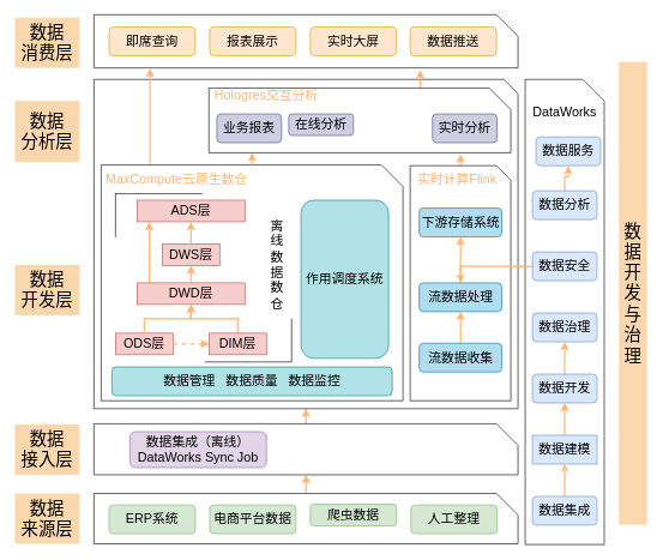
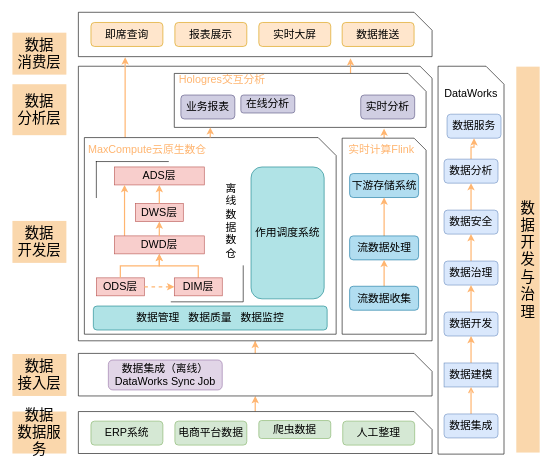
  <mxCell id="0" />
  <mxCell id="1" parent="0" />
  <mxCell id="2" value="" style="edgeStyle=orthogonalEdgeStyle;rounded=0;orthogonalLoop=1;jettySize=auto;html=1;fillColor=#f0a30a;strokeColor=#FFB570;strokeWidth=2;" parent="1" source="3" target="12" edge="1"><mxGeometry relative="1" as="geometry" /></mxCell>
  <mxCell id="3" value="" style="shape=card;whiteSpace=wrap;html=1;direction=south;" parent="1" vertex="1"><mxGeometry x="130" y="686" width="590" height="70" as="geometry" /></mxCell>
  <mxCell id="4" value="&lt;font style=&quot;font-size: 18px;&quot;&gt;ERP系统&lt;/font&gt;" style="rounded=1;whiteSpace=wrap;html=1;movable=1;resizable=1;rotatable=1;deletable=1;editable=1;locked=0;connectable=1;fillColor=#d5e8d4;strokeColor=#82b366;" parent="1" vertex="1"><mxGeometry x="151" y="702" width="120" height="40" as="geometry" /></mxCell>
  <mxCell id="5" value="&lt;font style=&quot;font-size: 18px;&quot;&gt;爬虫数据&lt;/font&gt;" style="rounded=1;whiteSpace=wrap;html=1;movable=1;resizable=1;rotatable=1;deletable=1;editable=1;locked=0;connectable=1;fillColor=#d5e8d4;strokeColor=#82b366;" parent="1" vertex="1"><mxGeometry x="431" y="701" width="120" height="30" as="geometry" /></mxCell>
  <mxCell id="6" value="&lt;span style=&quot;font-size: 18px;&quot;&gt;电商平台数据&lt;/span&gt;" style="rounded=1;whiteSpace=wrap;html=1;movable=1;resizable=1;rotatable=1;deletable=1;editable=1;locked=0;connectable=1;fillColor=#d5e8d4;strokeColor=#82b366;" parent="1" vertex="1"><mxGeometry x="291" y="702" width="120" height="40" as="geometry" /></mxCell>
  <mxCell id="7" value="&lt;font style=&quot;font-size: 18px;&quot;&gt;人工整理&lt;/font&gt;" style="rounded=1;whiteSpace=wrap;html=1;movable=1;resizable=1;rotatable=1;deletable=1;editable=1;locked=0;connectable=1;fillColor=#d5e8d4;strokeColor=#82b366;" parent="1" vertex="1"><mxGeometry x="571" y="702" width="120" height="40" as="geometry" /></mxCell>
  <mxCell id="8" value="" style="shape=card;whiteSpace=wrap;html=1;direction=south;" parent="1" vertex="1"><mxGeometry x="730" y="110" width="110" height="647" as="geometry" /></mxCell>
- <mxCell id="9" value="&lt;font style=&quot;font-size: 24px;&quot;&gt;数据开发与治理&lt;/font&gt;" style="text;html=1;strokeColor=#FFFFFF;fillColor=#fad7ac;align=center;verticalAlign=middle;whiteSpace=wrap;rounded=0;" parent="1" vertex="1"><mxGeometry x="860" y="85" width="40" height="645" as="geometry" /></mxCell>
+ <mxCell id="9" value="&lt;font style=&quot;font-size: 24px;&quot;&gt;数据开发与治理&lt;/font&gt;" style="text;html=1;strokeColor=#FFFFFF;fillColor=#fad7ac;align=center;verticalAlign=middle;whiteSpace=wrap;rounded=0;" parent="1" vertex="1"><mxGeometry x="860" y="110" width="40" height="645" as="geometry" /></mxCell>
  <mxCell id="10" value="&lt;font style=&quot;font-size: 18px;&quot;&gt;DataWorks&lt;/font&gt;" style="text;html=1;strokeColor=none;fillColor=none;align=center;verticalAlign=middle;whiteSpace=wrap;rounded=0;" parent="1" vertex="1"><mxGeometry x="735" y="140" width="100" height="30" as="geometry" /></mxCell>
  <mxCell id="11" value="" style="edgeStyle=orthogonalEdgeStyle;rounded=0;orthogonalLoop=1;jettySize=auto;html=1;entryX=1;entryY=0.5;entryDx=0;entryDy=0;entryPerimeter=0;fontColor=#000000;strokeColor=#FFB570;strokeWidth=2;" parent="1" source="12" target="14" edge="1"><mxGeometry relative="1" as="geometry" /></mxCell>
  <mxCell id="12" value="" style="shape=card;whiteSpace=wrap;html=1;direction=south;" parent="1" vertex="1"><mxGeometry x="130" y="589" width="590" height="71" as="geometry" /></mxCell>
  <mxCell id="13" value="&lt;span style=&quot;font-size: 18px;&quot;&gt;数据集成（离线）DataWorks Sync Job&lt;/span&gt;" style="rounded=1;whiteSpace=wrap;html=1;movable=1;resizable=1;rotatable=1;deletable=1;editable=1;locked=0;connectable=1;fillColor=#e1d5e7;strokeColor=#9673a6;" parent="1" vertex="1"><mxGeometry x="180" y="600" width="190" height="50" as="geometry" /></mxCell>
  <mxCell id="14" value="" style="verticalLabelPosition=bottom;verticalAlign=top;html=1;shape=card;whiteSpace=wrap;size=20;arcSize=12;direction=south;" parent="1" vertex="1"><mxGeometry x="130" y="110" width="590" height="458" as="geometry" /></mxCell>
  <mxCell id="15" style="edgeStyle=elbowEdgeStyle;rounded=0;orthogonalLoop=1;jettySize=auto;html=1;entryX=1.022;entryY=0.167;entryDx=0;entryDy=0;entryPerimeter=0;strokeColor=#FFB570;strokeWidth=2;" parent="1" source="16" target="26" edge="1"><mxGeometry relative="1" as="geometry" /></mxCell>
  <mxCell id="16" value="" style="verticalLabelPosition=bottom;verticalAlign=top;html=1;shape=card;whiteSpace=wrap;size=20;arcSize=12;direction=south;" parent="1" vertex="1"><mxGeometry x="570" y="230" width="140" height="327" as="geometry" /></mxCell>
  <mxCell id="17" value="&lt;font style=&quot;font-size: 18px;&quot;&gt;实时计算Flink&lt;/font&gt;" style="text;html=1;strokeColor=none;fillColor=none;align=center;verticalAlign=middle;whiteSpace=wrap;rounded=0;fontColor=#FFB570;" parent="1" vertex="1"><mxGeometry x="577.5" y="235" width="115" height="30" as="geometry" /></mxCell>
  <mxCell id="18" style="rounded=0;orthogonalLoop=1;jettySize=auto;html=1;entryX=1.013;entryY=0.868;entryDx=0;entryDy=0;entryPerimeter=0;edgeStyle=elbowEdgeStyle;strokeWidth=2;strokeColor=#FFB570;" parent="1" source="19" target="31" edge="1"><mxGeometry relative="1" as="geometry" /></mxCell>
  <mxCell id="19" value="" style="shape=card;whiteSpace=wrap;html=1;direction=south;" parent="1" vertex="1"><mxGeometry x="140" y="229" width="420" height="328" as="geometry" /></mxCell>
  <mxCell id="20" value="&lt;span style=&quot;font-size: 18px;&quot;&gt;下游存储系统&lt;/span&gt;" style="rounded=1;whiteSpace=wrap;html=1;movable=1;resizable=1;rotatable=1;deletable=1;editable=1;locked=0;connectable=1;fillColor=#b1ddf0;strokeColor=#10739e;" parent="1" vertex="1"><mxGeometry x="582.5" y="289" width="115" height="40" as="geometry" /></mxCell>
  <mxCell id="21" value="" style="edgeStyle=orthogonalEdgeStyle;rounded=0;orthogonalLoop=1;jettySize=auto;html=1;strokeWidth=2;strokeColor=#FFB570;" parent="1" source="22" target="20" edge="1"><mxGeometry relative="1" as="geometry" /></mxCell>
  <mxCell id="22" value="&lt;span style=&quot;font-size: 18px;&quot;&gt;流数据处理&lt;/span&gt;" style="rounded=1;whiteSpace=wrap;html=1;movable=1;resizable=1;rotatable=1;deletable=1;editable=1;locked=0;connectable=1;fillColor=#b1ddf0;strokeColor=#10739e;" parent="1" vertex="1"><mxGeometry x="582.5" y="393" width="115" height="40" as="geometry" /></mxCell>
  <mxCell id="23" value="" style="edgeStyle=orthogonalEdgeStyle;rounded=0;orthogonalLoop=1;jettySize=auto;html=1;strokeWidth=2;strokeColor=#FFB570;" parent="1" source="24" target="22" edge="1"><mxGeometry relative="1" as="geometry" /></mxCell>
  <mxCell id="24" value="&lt;span style=&quot;font-size: 18px;&quot;&gt;流数据收集&lt;/span&gt;" style="rounded=1;whiteSpace=wrap;html=1;movable=1;resizable=1;rotatable=1;deletable=1;editable=1;locked=0;connectable=1;fillColor=#b1ddf0;strokeColor=#10739e;" parent="1" vertex="1"><mxGeometry x="582.5" y="477" width="115" height="40" as="geometry" /></mxCell>
  <mxCell id="25" style="edgeStyle=elbowEdgeStyle;rounded=0;orthogonalLoop=1;jettySize=auto;html=1;entryX=1.038;entryY=0.231;entryDx=0;entryDy=0;entryPerimeter=0;strokeColor=#FFB570;strokeWidth=2;" parent="1" source="26" target="31" edge="1"><mxGeometry relative="1" as="geometry" /></mxCell>
  <mxCell id="26" value="" style="shape=card;whiteSpace=wrap;html=1;direction=south;" parent="1" vertex="1"><mxGeometry x="290" y="122" width="420" height="90" as="geometry" /></mxCell>
  <mxCell id="27" value="&lt;font color=&quot;#ffb570&quot; style=&quot;font-size: 18px;&quot;&gt;Hologres交互分析&lt;/font&gt;" style="text;html=1;strokeColor=none;fillColor=none;align=center;verticalAlign=middle;whiteSpace=wrap;rounded=0;" parent="1" vertex="1"><mxGeometry x="290" y="118" width="160" height="30" as="geometry" /></mxCell>
  <mxCell id="28" value="&lt;font style=&quot;font-size: 18px;&quot;&gt;业务报表&lt;/font&gt;" style="rounded=1;whiteSpace=wrap;html=1;movable=1;resizable=1;rotatable=1;deletable=1;editable=1;locked=0;connectable=1;fillColor=#d0cee2;strokeColor=#56517e;" parent="1" vertex="1"><mxGeometry x="301" y="158" width="90" height="40" as="geometry" /></mxCell>
  <mxCell id="29" value="&lt;span style=&quot;font-size: 18px;&quot;&gt;在线分析&lt;/span&gt;" style="rounded=1;whiteSpace=wrap;html=1;movable=1;resizable=1;rotatable=1;deletable=1;editable=1;locked=0;connectable=1;fillColor=#d0cee2;strokeColor=#56517e;" parent="1" vertex="1"><mxGeometry x="401" y="158" width="90" height="30" as="geometry" /></mxCell>
  <mxCell id="30" value="&lt;font style=&quot;font-size: 18px;&quot;&gt;实时分析&lt;/font&gt;" style="rounded=1;whiteSpace=wrap;html=1;movable=1;resizable=1;rotatable=1;deletable=1;editable=1;locked=0;connectable=1;fillColor=#d0cee2;strokeColor=#56517e;" parent="1" vertex="1"><mxGeometry x="601" y="158" width="90" height="40" as="geometry" /></mxCell>
  <mxCell id="31" value="" style="shape=card;whiteSpace=wrap;html=1;direction=south;" parent="1" vertex="1"><mxGeometry x="130" y="20" width="590" height="74" as="geometry" /></mxCell>
  <mxCell id="32" value="&lt;span style=&quot;font-size: 18px;&quot;&gt;即席查询&lt;/span&gt;" style="rounded=1;whiteSpace=wrap;html=1;movable=1;resizable=1;rotatable=1;deletable=1;editable=1;locked=0;connectable=1;fillColor=#ffe6cc;strokeColor=#d79b00;" parent="1" vertex="1"><mxGeometry x="151" y="37" width="120" height="40" as="geometry" /></mxCell>
  <mxCell id="33" value="&lt;span style=&quot;font-size: 18px;&quot;&gt;报表展示&lt;/span&gt;" style="rounded=1;whiteSpace=wrap;html=1;movable=1;resizable=1;rotatable=1;deletable=1;editable=1;locked=0;connectable=1;fillColor=#ffe6cc;strokeColor=#d79b00;" parent="1" vertex="1"><mxGeometry x="291" y="37" width="120" height="40" as="geometry" /></mxCell>
  <mxCell id="34" value="&lt;span style=&quot;font-size: 18px;&quot;&gt;实时大屏&lt;/span&gt;" style="rounded=1;whiteSpace=wrap;html=1;movable=1;resizable=1;rotatable=1;deletable=1;editable=1;locked=0;connectable=1;fillColor=#ffe6cc;strokeColor=#d79b00;" parent="1" vertex="1"><mxGeometry x="431" y="37" width="120" height="40" as="geometry" /></mxCell>
  <mxCell id="35" value="&lt;span style=&quot;font-size: 18px;&quot;&gt;数据推送&lt;/span&gt;" style="rounded=1;whiteSpace=wrap;html=1;movable=1;resizable=1;rotatable=1;deletable=1;editable=1;locked=0;connectable=1;fillColor=#ffe6cc;strokeColor=#d79b00;" parent="1" vertex="1"><mxGeometry x="570" y="37" width="120" height="40" as="geometry" /></mxCell>
  <mxCell id="36" style="edgeStyle=orthogonalEdgeStyle;rounded=0;orthogonalLoop=1;jettySize=auto;html=1;strokeColor=#FFB570;strokeWidth=2;" parent="1" source="19" target="26" edge="1"><mxGeometry relative="1" as="geometry"><Array as="points"><mxPoint x="350" y="148" /><mxPoint x="350" y="148" /></Array></mxGeometry></mxCell>
  <mxCell id="37" value="&lt;font color=&quot;#ffb570&quot; style=&quot;font-size: 18px;&quot;&gt;MaxCompute云原生数仓&lt;/font&gt;" style="text;html=1;strokeColor=none;fillColor=none;align=center;verticalAlign=middle;whiteSpace=wrap;rounded=0;" parent="1" vertex="1"><mxGeometry x="145" y="235" width="200" height="30" as="geometry" /></mxCell>
  <mxCell id="38" value="&lt;font style=&quot;font-size: 18px;&quot;&gt;ADS层&lt;/font&gt;" style="rounded=0;whiteSpace=wrap;html=1;fillColor=#f8cecc;strokeColor=#b85450;" parent="1" vertex="1"><mxGeometry x="190" y="278" width="150" height="30" as="geometry" /></mxCell>
  <mxCell id="39" value="&lt;span style=&quot;font-size: 18px;&quot;&gt;数据管理&amp;nbsp; &amp;nbsp;数据质量&amp;nbsp; &amp;nbsp;数据监控&lt;/span&gt;" style="rounded=1;whiteSpace=wrap;html=1;movable=1;resizable=1;rotatable=1;deletable=1;editable=1;locked=0;connectable=1;fillColor=#b0e3e6;strokeColor=#0e8088;" parent="1" vertex="1"><mxGeometry x="155" y="510" width="390" height="40" as="geometry" /></mxCell>
  <mxCell id="40" value="&lt;font style=&quot;font-size: 18px;&quot;&gt;ODS层&lt;/font&gt;" style="rounded=0;whiteSpace=wrap;html=1;fillColor=#f8cecc;strokeColor=#b85450;" parent="1" vertex="1"><mxGeometry x="160" y="463" width="80" height="30" as="geometry" /></mxCell>
  <mxCell id="41" value="&lt;font style=&quot;font-size: 18px;&quot;&gt;离线数据数仓&lt;/font&gt;" style="text;html=1;strokeColor=none;fillColor=none;align=center;verticalAlign=middle;whiteSpace=wrap;rounded=0;" parent="1" vertex="1"><mxGeometry x="370" y="288" width="30" height="160" as="geometry" /></mxCell>
  <mxCell id="42" value="&lt;font style=&quot;font-size: 18px;&quot;&gt;作用调度系统&lt;/font&gt;" style="rounded=1;whiteSpace=wrap;html=1;fillColor=#b0e3e6;strokeColor=#0e8088;" parent="1" vertex="1"><mxGeometry x="418" y="278" width="122" height="220" as="geometry" /></mxCell>
  <mxCell id="43" value="" style="edgeStyle=orthogonalEdgeStyle;rounded=0;orthogonalLoop=1;jettySize=auto;html=1;strokeColor=#FFB570;dashed=1;strokeWidth=2;" parent="1" source="40" target="53" edge="1"><mxGeometry relative="1" as="geometry" /></mxCell>
  <mxCell id="44" value="" style="edgeStyle=orthogonalEdgeStyle;rounded=0;orthogonalLoop=1;jettySize=auto;html=1;strokeWidth=2;strokeColor=#FFB570;" parent="1" source="53" target="47" edge="1"><mxGeometry relative="1" as="geometry" /></mxCell>
  <mxCell id="45" value="" style="edgeStyle=orthogonalEdgeStyle;rounded=0;orthogonalLoop=1;jettySize=auto;html=1;strokeColor=#FFB570;strokeWidth=2;" parent="1" source="40" target="47" edge="1"><mxGeometry relative="1" as="geometry" /></mxCell>
  <mxCell id="46" style="edgeStyle=orthogonalEdgeStyle;rounded=0;orthogonalLoop=1;jettySize=auto;html=1;strokeColor=#FFB570;strokeWidth=2;" parent="1" edge="1"><mxGeometry relative="1" as="geometry"><mxPoint x="207" y="393" as="sourcePoint" /><mxPoint x="207" y="308" as="targetPoint" /></mxGeometry></mxCell>
  <mxCell id="47" value="&lt;font style=&quot;font-size: 18px;&quot;&gt;DWD层&lt;/font&gt;" style="rounded=0;whiteSpace=wrap;html=1;fillColor=#f8cecc;strokeColor=#b85450;" parent="1" vertex="1"><mxGeometry x="190" y="393" width="150" height="30" as="geometry" /></mxCell>
  <mxCell id="48" value="&lt;font style=&quot;font-size: 18px;&quot;&gt;DWS层&lt;/font&gt;" style="rounded=0;whiteSpace=wrap;html=1;fillColor=#f8cecc;strokeColor=#b85450;" parent="1" vertex="1"><mxGeometry x="225" y="339" width="80" height="30" as="geometry" /></mxCell>
  <mxCell id="49" value="" style="shape=partialRectangle;whiteSpace=wrap;html=1;bottom=0;right=0;fillColor=none;" parent="1" vertex="1"><mxGeometry x="160" y="269" width="120" height="60" as="geometry" /></mxCell>
  <mxCell id="50" value="" style="edgeStyle=orthogonalEdgeStyle;rounded=0;orthogonalLoop=1;jettySize=auto;html=1;strokeWidth=2;strokeColor=#FFB570;" parent="1" source="47" target="48" edge="1"><mxGeometry relative="1" as="geometry" /></mxCell>
  <mxCell id="51" value="" style="edgeStyle=orthogonalEdgeStyle;rounded=0;orthogonalLoop=1;jettySize=auto;html=1;strokeWidth=2;strokeColor=#FFB570;" parent="1" source="48" target="38" edge="1"><mxGeometry relative="1" as="geometry" /></mxCell>
  <mxCell id="52" value="" style="shape=partialRectangle;whiteSpace=wrap;html=1;top=0;left=0;fillColor=none;" parent="1" vertex="1"><mxGeometry x="285" y="443" width="120" height="60" as="geometry" /></mxCell>
  <mxCell id="53" value="&lt;font style=&quot;font-size: 18px;&quot;&gt;DIM层&lt;/font&gt;" style="rounded=0;whiteSpace=wrap;html=1;fillColor=#f8cecc;strokeColor=#b85450;" parent="1" vertex="1"><mxGeometry x="290" y="463" width="80" height="30" as="geometry" /></mxCell>
  <mxCell id="54" value="&lt;font style=&quot;font-size: 18px;&quot;&gt;数据服务&lt;/font&gt;" style="rounded=1;whiteSpace=wrap;html=1;movable=1;resizable=1;rotatable=1;deletable=1;editable=1;locked=0;connectable=1;fillColor=#dae8fc;strokeColor=#6c8ebf;" parent="1" vertex="1"><mxGeometry x="745" y="190" width="90" height="40" as="geometry" /></mxCell>
  <mxCell id="55" value="" style="edgeStyle=orthogonalEdgeStyle;rounded=0;orthogonalLoop=1;jettySize=auto;html=1;strokeColor=#FFB570;strokeWidth=2;" parent="1" source="56" target="54" edge="1"><mxGeometry relative="1" as="geometry" /></mxCell>
  <mxCell id="56" value="&lt;font style=&quot;font-size: 18px;&quot;&gt;数据分析&lt;/font&gt;" style="rounded=1;whiteSpace=wrap;html=1;movable=1;resizable=1;rotatable=1;deletable=1;editable=1;locked=0;connectable=1;fillColor=#dae8fc;strokeColor=#6c8ebf;" parent="1" vertex="1"><mxGeometry x="740" y="265" width="90" height="40" as="geometry" /></mxCell>
- <mxCell id="57" value="" style="edgeStyle=orthogonalEdgeStyle;rounded=0;orthogonalLoop=1;jettySize=auto;html=1;strokeWidth=2;strokeColor=#FFB570;" parent="1" source="58" target="22" edge="1"><mxGeometry relative="1" as="geometry" /></mxCell>
+ <mxCell id="57" value="" style="edgeStyle=orthogonalEdgeStyle;rounded=0;orthogonalLoop=1;jettySize=auto;html=1;strokeWidth=2;strokeColor=#FFB570;" parent="1" source="58" target="56" edge="1"><mxGeometry relative="1" as="geometry" /></mxCell>
  <mxCell id="58" value="&lt;font style=&quot;font-size: 18px;&quot;&gt;数据安全&lt;/font&gt;" style="rounded=1;whiteSpace=wrap;html=1;movable=1;resizable=1;rotatable=1;deletable=1;editable=1;locked=0;connectable=1;fillColor=#dae8fc;strokeColor=#6c8ebf;" parent="1" vertex="1"><mxGeometry x="740" y="350" width="90" height="40" as="geometry" /></mxCell>
+ <mxCell id="59" value="" style="edgeStyle=orthogonalEdgeStyle;rounded=0;orthogonalLoop=1;jettySize=auto;html=1;strokeColor=#FFB570;strokeWidth=2;" parent="1" source="60" target="58" edge="1"><mxGeometry relative="1" as="geometry" /></mxCell>
  <mxCell id="60" value="&lt;font style=&quot;font-size: 18px;&quot;&gt;数据治理&lt;/font&gt;" style="rounded=1;whiteSpace=wrap;html=1;movable=1;resizable=1;rotatable=1;deletable=1;editable=1;locked=0;connectable=1;fillColor=#dae8fc;strokeColor=#6c8ebf;" parent="1" vertex="1"><mxGeometry x="740" y="435" width="90" height="40" as="geometry" /></mxCell>
  <mxCell id="61" value="" style="edgeStyle=orthogonalEdgeStyle;rounded=0;orthogonalLoop=1;jettySize=auto;html=1;strokeColor=#FFB570;strokeWidth=2;" parent="1" source="62" target="60" edge="1"><mxGeometry relative="1" as="geometry" /></mxCell>
  <mxCell id="62" value="&lt;font style=&quot;font-size: 18px;&quot;&gt;数据开发&lt;/font&gt;" style="rounded=1;whiteSpace=wrap;html=1;movable=1;resizable=1;rotatable=1;deletable=1;editable=1;locked=0;connectable=1;fillColor=#dae8fc;strokeColor=#6c8ebf;" parent="1" vertex="1"><mxGeometry x="740" y="520" width="90" height="40" as="geometry" /></mxCell>
  <mxCell id="63" value="" style="edgeStyle=orthogonalEdgeStyle;rounded=0;orthogonalLoop=1;jettySize=auto;html=1;strokeColor=#FFB570;strokeWidth=2;" parent="1" source="64" target="62" edge="1"><mxGeometry relative="1" as="geometry" /></mxCell>
  <mxCell id="64" value="&lt;font style=&quot;font-size: 18px;&quot;&gt;数据建模&lt;/font&gt;" style="whiteSpace=wrap;html=1;movable=1;resizable=1;rotatable=1;deletable=1;editable=1;locked=0;connectable=1;fillColor=#dae8fc;strokeColor=#6c8ebf;rounded=0;" parent="1" vertex="1"><mxGeometry x="740" y="605" width="90" height="40" as="geometry" /></mxCell>
  <mxCell id="65" value="" style="edgeStyle=orthogonalEdgeStyle;rounded=0;orthogonalLoop=1;jettySize=auto;html=1;strokeColor=#FFB570;strokeWidth=2;endArrow=open;" parent="1" source="66" target="64" edge="1"><mxGeometry relative="1" as="geometry" /></mxCell>
  <mxCell id="66" value="&lt;font style=&quot;font-size: 18px;&quot;&gt;数据集成&lt;/font&gt;" style="rounded=1;whiteSpace=wrap;html=1;movable=1;resizable=1;rotatable=1;deletable=1;editable=1;locked=0;connectable=1;fillColor=#dae8fc;strokeColor=#6c8ebf;" parent="1" vertex="1"><mxGeometry x="740" y="690" width="90" height="40" as="geometry" /></mxCell>
- <mxCell id="67" value="&lt;font style=&quot;font-size: 24px;&quot;&gt;数据&lt;br&gt;来源层&lt;/font&gt;" style="text;html=1;strokeColor=none;fillColor=#fad7ac;align=center;verticalAlign=middle;whiteSpace=wrap;rounded=0;" parent="1" vertex="1"><mxGeometry x="20" y="686" width="90" height="70" as="geometry" /></mxCell>
+ <mxCell id="67" value="&lt;font style=&quot;font-size: 24px;&quot;&gt;数据&lt;br&gt;数据服务&lt;/font&gt;" style="text;html=1;strokeColor=none;fillColor=#fad7ac;align=center;verticalAlign=middle;whiteSpace=wrap;rounded=0;" parent="1" vertex="1"><mxGeometry x="20" y="686" width="90" height="70" as="geometry" /></mxCell>
  <mxCell id="68" value="&lt;font style=&quot;font-size: 24px;&quot;&gt;数据&lt;br&gt;接入层&lt;/font&gt;" style="text;html=1;strokeColor=none;fillColor=#fad7ac;align=center;verticalAlign=middle;whiteSpace=wrap;rounded=0;" parent="1" vertex="1"><mxGeometry x="20" y="590" width="90" height="70" as="geometry" /></mxCell>
  <mxCell id="69" value="&lt;font style=&quot;font-size: 24px;&quot;&gt;数据&lt;br&gt;开发层&lt;/font&gt;" style="text;html=1;strokeColor=none;fillColor=#fad7ac;align=center;verticalAlign=middle;whiteSpace=wrap;rounded=0;" parent="1" vertex="1"><mxGeometry x="20" y="368" width="90" height="70" as="geometry" /></mxCell>
  <mxCell id="70" value="&lt;font style=&quot;font-size: 24px;&quot;&gt;数据&lt;br&gt;分析层&lt;/font&gt;" style="text;html=1;strokeColor=none;fillColor=#fad7ac;align=center;verticalAlign=middle;whiteSpace=wrap;rounded=0;" parent="1" vertex="1"><mxGeometry x="20" y="140" width="90" height="85" as="geometry" /></mxCell>
- <mxCell id="71" value="&lt;font style=&quot;font-size: 24px;&quot;&gt;数据&lt;br&gt;消费层&lt;/font&gt;" style="text;html=1;strokeColor=none;fillColor=#fad7ac;align=center;verticalAlign=middle;whiteSpace=wrap;rounded=0;" parent="1" vertex="1"><mxGeometry x="20" y="24" width="90" height="70" as="geometry" /></mxCell>
+ <mxCell id="71" value="&lt;font style=&quot;font-size: 24px;&quot;&gt;数据&lt;br&gt;消费层&lt;/font&gt;" style="text;html=1;strokeColor=none;fillColor=#fad7ac;align=center;verticalAlign=middle;whiteSpace=wrap;rounded=0;" parent="1" vertex="1"><mxGeometry x="20" y="54" width="90" height="70" as="geometry" /></mxCell>
